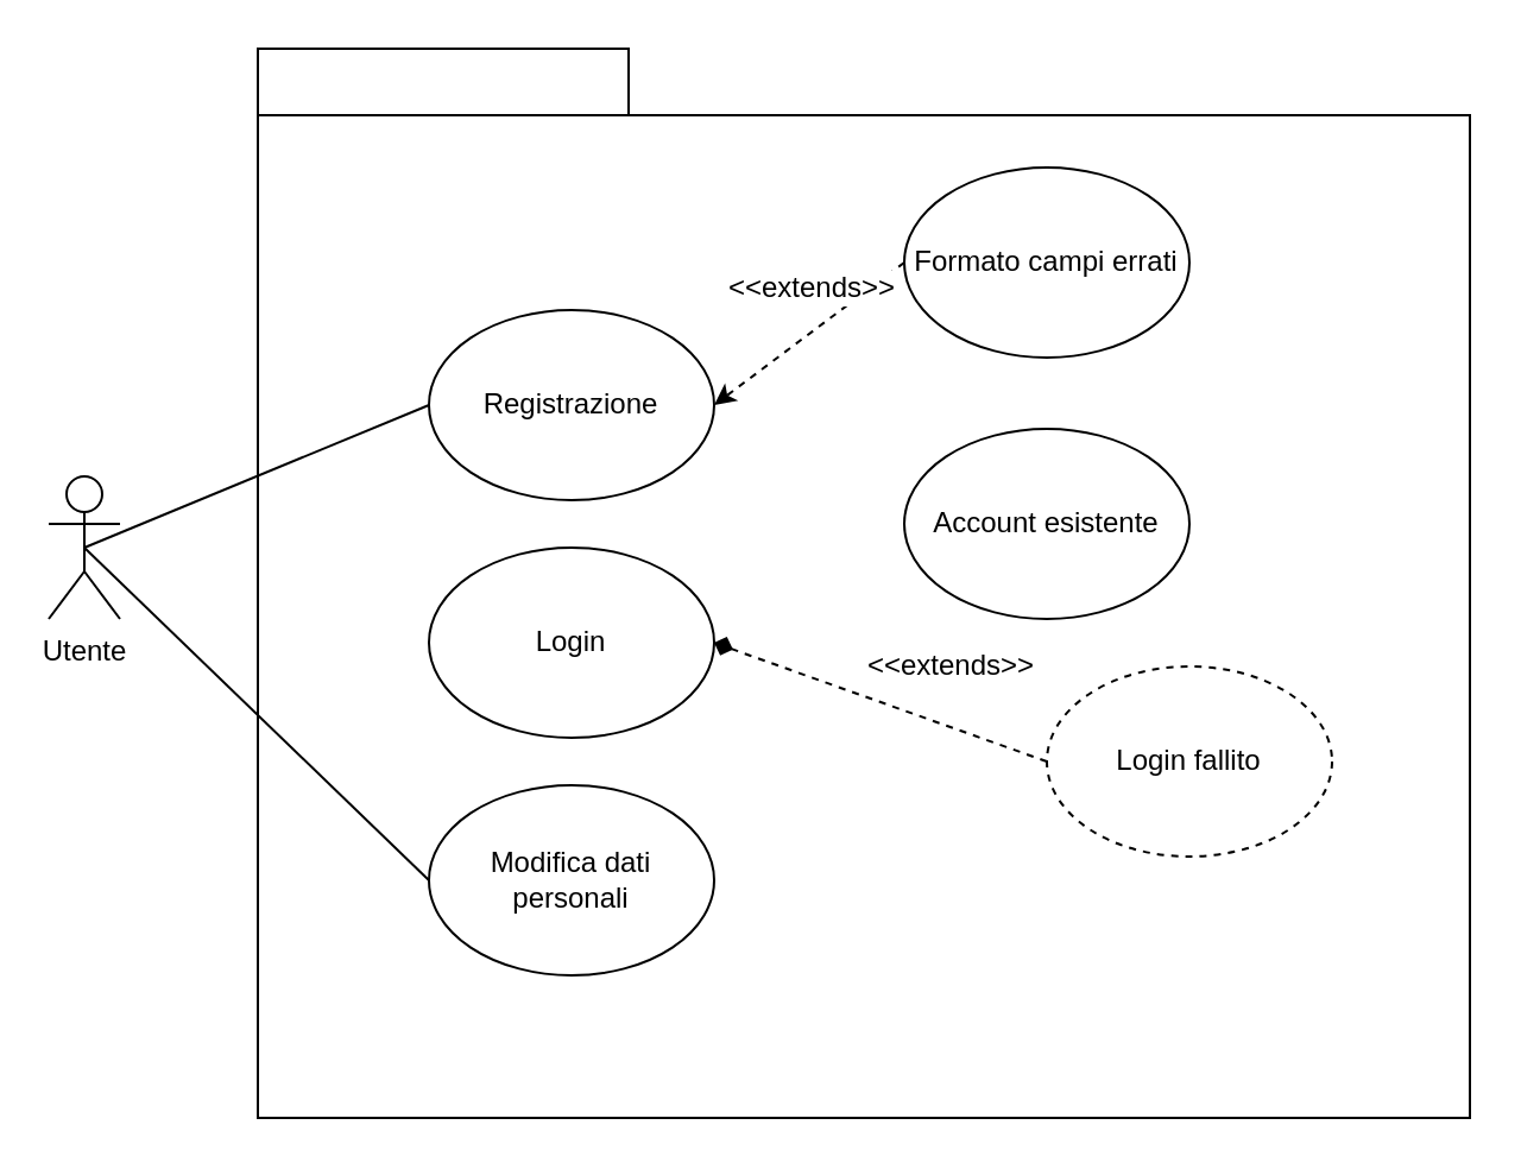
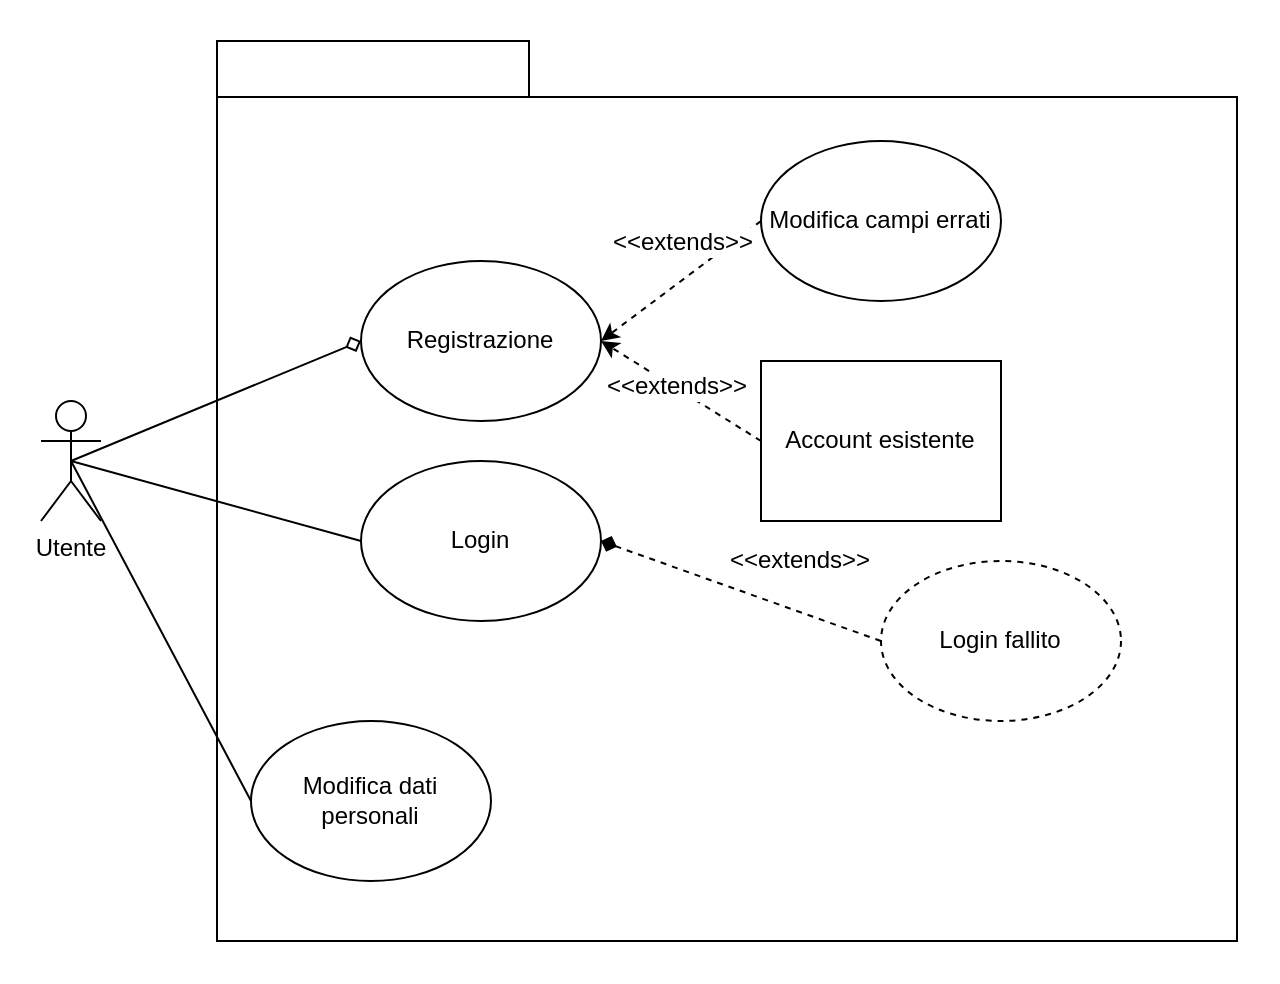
  <mxCell id="0" />
  <mxCell id="1" parent="0" />
  <mxCell id="2" value="" style="shape=folder;fontStyle=1;spacingTop=10;tabWidth=156;tabHeight=28;tabPosition=left;html=1;" parent="1" vertex="1"><mxGeometry x="108" y="20" width="510" height="450" as="geometry" /></mxCell>
  <mxCell id="3" value="Utente" style="shape=umlActor;verticalLabelPosition=bottom;labelBackgroundColor=#ffffff;verticalAlign=top;html=1;outlineConnect=0;" parent="1" vertex="1"><mxGeometry x="20" y="200" width="30" height="60" as="geometry" /></mxCell>
  <mxCell id="4" value="Registrazione" style="ellipse;whiteSpace=wrap;html=1;" parent="1" vertex="1"><mxGeometry x="180" y="130" width="120" height="80" as="geometry" /></mxCell>
- <mxCell id="5" value="" style="endArrow=none;html=1;exitX=0.5;exitY=0.5;exitDx=0;exitDy=0;exitPerimeter=0;entryX=0;entryY=0.5;entryDx=0;entryDy=0;endFill=0;" parent="1" source="3" target="4" edge="1"><mxGeometry width="50" height="50" relative="1" as="geometry"><mxPoint x="0" y="540" as="sourcePoint" /><mxPoint x="50" y="490" as="targetPoint" /></mxGeometry></mxCell>
- <mxCell id="6" value="Formato campi errati" style="ellipse;whiteSpace=wrap;html=1;" parent="1" vertex="1"><mxGeometry x="380" y="70" width="120" height="80" as="geometry" /></mxCell>
+ <mxCell id="5" value="" style="endArrow=diamond;html=1;exitX=0.5;exitY=0.5;exitDx=0;exitDy=0;exitPerimeter=0;entryX=0;entryY=0.5;entryDx=0;entryDy=0;endFill=0;" parent="1" source="3" target="4" edge="1"><mxGeometry width="50" height="50" relative="1" as="geometry"><mxPoint x="0" y="540" as="sourcePoint" /><mxPoint x="50" y="490" as="targetPoint" /></mxGeometry></mxCell>
+ <mxCell id="6" value="Modifica campi errati" style="ellipse;whiteSpace=wrap;html=1;" parent="1" vertex="1"><mxGeometry x="380" y="70" width="120" height="80" as="geometry" /></mxCell>
  <mxCell id="7" value="" style="endArrow=classic;html=1;exitX=0;exitY=0.5;exitDx=0;exitDy=0;entryX=1;entryY=0.5;entryDx=0;entryDy=0;dashed=1;" parent="1" source="6" target="4" edge="1"><mxGeometry width="50" height="50" relative="1" as="geometry"><mxPoint x="0" y="540" as="sourcePoint" /><mxPoint x="50" y="490" as="targetPoint" /></mxGeometry></mxCell>
  <mxCell id="8" value="&amp;lt;&amp;lt;extends&amp;gt;&amp;gt;" style="text;html=1;resizable=0;points=[];align=center;verticalAlign=middle;labelBackgroundColor=#ffffff;" parent="7" vertex="1" connectable="0"><mxGeometry x="-0.293" y="3" relative="1" as="geometry"><mxPoint x="-13" y="-13" as="offset" /></mxGeometry></mxCell>
- <mxCell id="9" value="Account esistente" style="ellipse;whiteSpace=wrap;html=1;" parent="1" vertex="1"><mxGeometry x="380" y="180" width="120" height="80" as="geometry" /></mxCell>
+ <mxCell id="9" value="Account esistente" style="whiteSpace=wrap;html=1;rounded=0;" parent="1" vertex="1"><mxGeometry x="380" y="180" width="120" height="80" as="geometry" /></mxCell>
+ <mxCell id="10" value="" style="endArrow=classic;html=1;exitX=0;exitY=0.5;exitDx=0;exitDy=0;entryX=1;entryY=0.5;entryDx=0;entryDy=0;dashed=1;" parent="1" source="9" target="4" edge="1"><mxGeometry width="50" height="50" relative="1" as="geometry"><mxPoint x="5" y="625" as="sourcePoint" /><mxPoint x="315" y="245" as="targetPoint" /><Array as="points" /></mxGeometry></mxCell>
+ <mxCell id="11" value="&amp;lt;&amp;lt;extends&amp;gt;&amp;gt;" style="text;html=1;resizable=0;points=[];align=center;verticalAlign=middle;labelBackgroundColor=#ffffff;" parent="10" vertex="1" connectable="0"><mxGeometry x="-0.293" y="3" relative="1" as="geometry"><mxPoint x="-13" y="-13" as="offset" /></mxGeometry></mxCell>
  <mxCell id="12" value="Login" style="ellipse;whiteSpace=wrap;html=1;" parent="1" vertex="1"><mxGeometry x="180" y="230" width="120" height="80" as="geometry" /></mxCell>
- <mxCell id="14" value="Modifica dati personali" style="ellipse;whiteSpace=wrap;html=1;" parent="1" vertex="1"><mxGeometry x="180" y="330" width="120" height="80" as="geometry" /></mxCell>
+ <mxCell id="13" value="" style="endArrow=none;html=1;exitX=0;exitY=0.5;exitDx=0;exitDy=0;entryX=0.5;entryY=0.5;entryDx=0;entryDy=0;entryPerimeter=0;" parent="1" source="12" target="3" edge="1"><mxGeometry width="50" height="50" relative="1" as="geometry"><mxPoint x="0" y="540" as="sourcePoint" /><mxPoint x="50" y="490" as="targetPoint" /></mxGeometry></mxCell>
+ <mxCell id="14" value="Modifica dati personali" style="ellipse;whiteSpace=wrap;html=1;" parent="1" vertex="1"><mxGeometry x="125" y="360" width="120" height="80" as="geometry" /></mxCell>
  <mxCell id="15" value="" style="endArrow=none;html=1;exitX=0.5;exitY=0.5;exitDx=0;exitDy=0;exitPerimeter=0;entryX=0;entryY=0.5;entryDx=0;entryDy=0;" parent="1" source="3" target="14" edge="1"><mxGeometry width="50" height="50" relative="1" as="geometry"><mxPoint x="0" y="540" as="sourcePoint" /><mxPoint x="50" y="490" as="targetPoint" /></mxGeometry></mxCell>
  <mxCell id="16" value="" style="endArrow=diamond;html=1;entryX=1;entryY=0.5;entryDx=0;entryDy=0;exitX=0;exitY=0.5;exitDx=0;exitDy=0;dashed=1;" edge="1" parent="1" source="17" target="12"><mxGeometry width="50" height="50" relative="1" as="geometry"><mxPoint x="0" y="540" as="sourcePoint" /><mxPoint x="50" y="490" as="targetPoint" /></mxGeometry></mxCell>
  <mxCell id="17" value="Login fallito" style="ellipse;whiteSpace=wrap;html=1;dashed=1;" vertex="1" parent="1"><mxGeometry x="440" y="280" width="120" height="80" as="geometry" /></mxCell>
  <mxCell id="18" value="&amp;lt;&amp;lt;extends&amp;gt;&amp;gt;" style="text;html=1;strokeColor=none;fillColor=none;align=center;verticalAlign=middle;whiteSpace=wrap;rounded=0;" vertex="1" parent="1"><mxGeometry x="360" y="270" width="80" height="20" as="geometry" /></mxCell>
